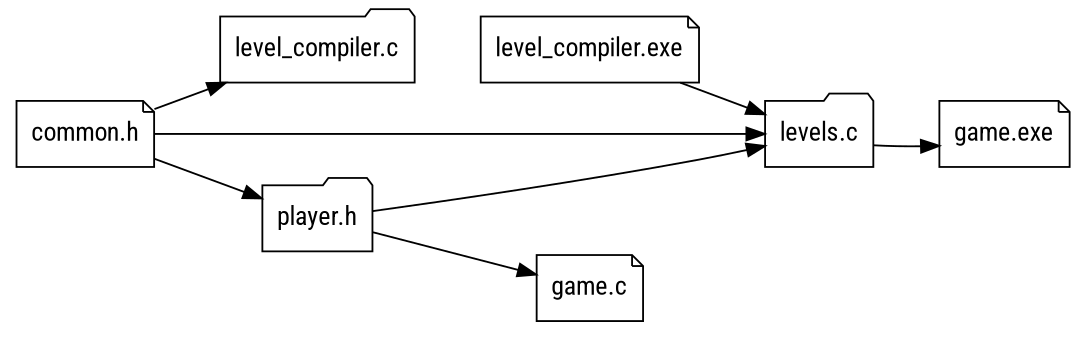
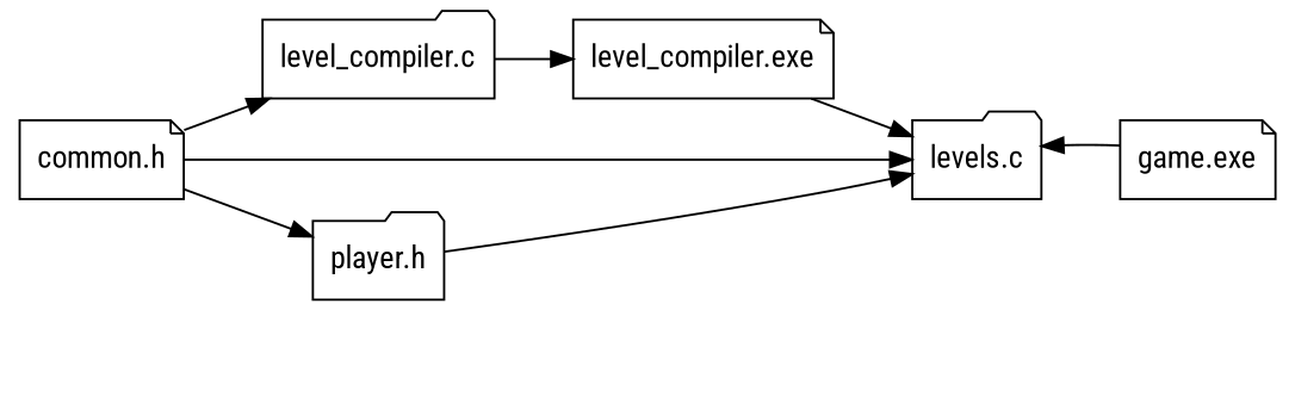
  digraph {
    fontname="Roboto Condensed"
    rankdir=LR
    node [fontname="Roboto Condensed" shape=note]
    edge [fontname="Roboto Condensed" style=solid]
    n1 [label="common.h"]
    n2 [label="level_compiler.c" shape=folder]
    n3 [label="levels.c" shape=folder]
    n4 [label="player.h" shape=folder]
-   n5 [label="game.c"]
    n6 [label="level_compiler.exe"]
    n7 [label="game.exe"]
    n1 -> n2
    n1 -> n3
    n1 -> n4
-   n3 -> n7
+   n2 -> n6
+   n7 -> n3
    n4 -> n3
-   n4 -> n5
    n6 -> n3
  }
